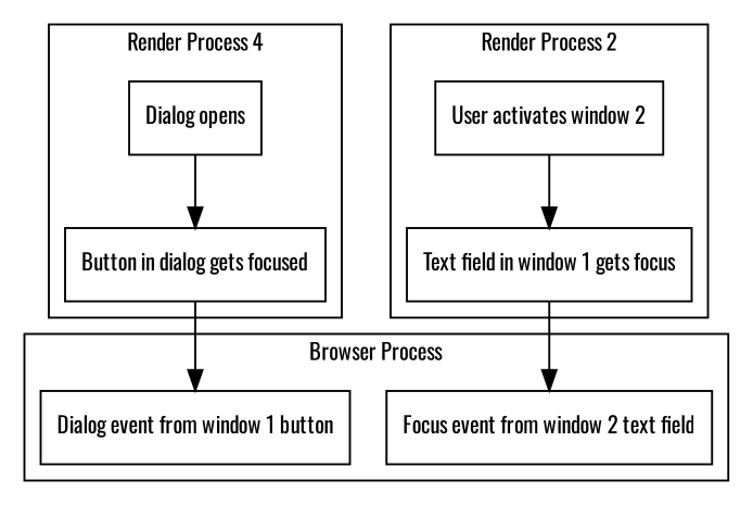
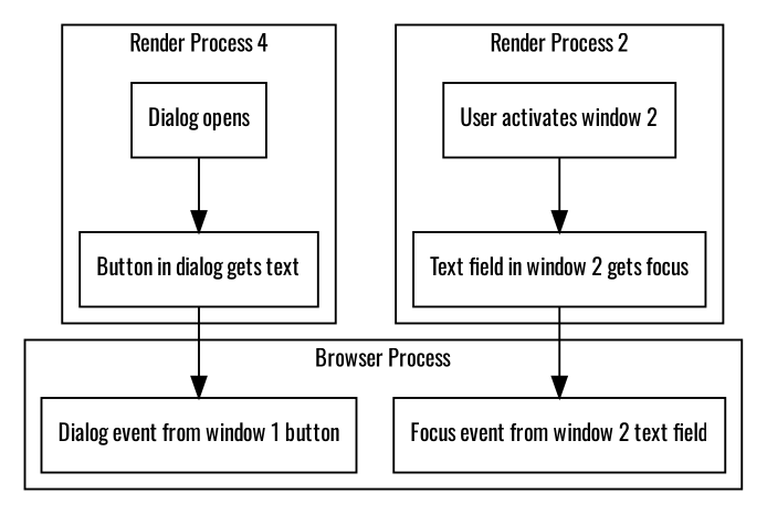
  digraph {
    compound=true
    fontname=Oswald
    fontsize=11
    rankdir=TB
    node [fontname=Oswald fontsize=11 shape=box]
    edge [fontname=Oswald fontsize=11]
    n1 [label="Dialog opens"]
-   n2 [label="Button in dialog gets focused"]
+   n2 [label="Button in dialog gets text"]
    n3 [label="User activates window 2"]
-   n4 [label="Text field in window 1 gets focus"]
+   n4 [label="Text field in window 2 gets focus"]
    n5 [label="Focus event from window 2 text field"]
    n6 [label="Dialog event from window 1 button"]
    subgraph cluster_1 {
      label="Render Process 4"
      n1
      n2
    }
    subgraph cluster_2 {
      label="Render Process 2"
      n3
      n4
    }
    subgraph cluster_3 {
      label="Browser Process"
      n5
      n6
    }
    n1 -> n2
    n2 -> n6
    n3 -> n4
    n4 -> n5
  }
